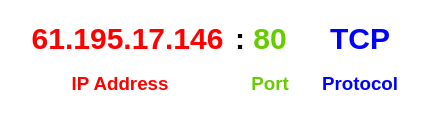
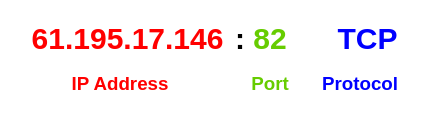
  <mxCell id="0" />
  <mxCell id="1" parent="0" />
  <mxCell id="2" value="&lt;span style=&quot;font-family: &amp;#34;arial&amp;#34; , sans-serif ; font-style: normal ; letter-spacing: normal ; text-align: left ; text-indent: 0px ; text-transform: none ; word-spacing: 0px ; display: inline ; float: none&quot;&gt;&lt;font style=&quot;font-size: 40px&quot;&gt;&lt;font color=&quot;#ff0000&quot;&gt;61.195.17.146&lt;/font&gt;&lt;/font&gt;&lt;/span&gt;" style="text;html=1;strokeColor=none;fillColor=none;align=center;verticalAlign=middle;whiteSpace=wrap;rounded=0;labelBackgroundColor=none;fontColor=#000000;fontStyle=1" vertex="1" parent="1"><mxGeometry x="30" y="20" width="280" height="60" as="geometry" /></mxCell>
  <mxCell id="3" value="&lt;span style=&quot;font-family: &amp;#34;arial&amp;#34; , sans-serif ; font-style: normal ; letter-spacing: normal ; text-align: left ; text-indent: 0px ; text-transform: none ; word-spacing: 0px ; display: inline ; float: none&quot;&gt;&lt;font&gt;&lt;font color=&quot;#ff0000&quot; style=&quot;font-size: 25px&quot;&gt;IP Address&lt;/font&gt;&lt;/font&gt;&lt;/span&gt;" style="text;html=1;strokeColor=none;fillColor=none;align=center;verticalAlign=middle;whiteSpace=wrap;rounded=0;labelBackgroundColor=none;fontColor=#000000;fontStyle=1" vertex="1" parent="1"><mxGeometry x="20" y="90" width="280" height="40" as="geometry" /></mxCell>
  <mxCell id="4" value="&lt;span style=&quot;font-family: &amp;quot;arial&amp;quot; , sans-serif ; font-style: normal ; letter-spacing: normal ; text-align: left ; text-indent: 0px ; text-transform: none ; word-spacing: 0px ; display: inline ; float: none&quot;&gt;&lt;font&gt;&lt;font style=&quot;font-size: 25px&quot;&gt;Port&lt;/font&gt;&lt;/font&gt;&lt;/span&gt;" style="text;html=1;strokeColor=none;fillColor=none;align=center;verticalAlign=middle;whiteSpace=wrap;rounded=0;labelBackgroundColor=none;fontColor=#66CC00;fontStyle=1" vertex="1" parent="1"><mxGeometry x="310" y="90" width="100" height="40" as="geometry" /></mxCell>
  <mxCell id="5" value="&lt;span style=&quot;font-family: &amp;quot;arial&amp;quot; , sans-serif ; font-style: normal ; letter-spacing: normal ; text-align: left ; text-indent: 0px ; text-transform: none ; word-spacing: 0px ; display: inline ; float: none&quot;&gt;&lt;font&gt;&lt;font style=&quot;font-size: 25px&quot;&gt;Protocol&lt;/font&gt;&lt;/font&gt;&lt;/span&gt;" style="text;html=1;strokeColor=none;fillColor=none;align=center;verticalAlign=middle;whiteSpace=wrap;rounded=0;labelBackgroundColor=none;fontColor=#0000FF;fontStyle=1" vertex="1" parent="1"><mxGeometry x="410" y="90" width="140" height="40" as="geometry" /></mxCell>
- <mxCell id="6" value="&lt;span style=&quot;font-family: &amp;#34;arial&amp;#34; , sans-serif ; font-style: normal ; letter-spacing: normal ; text-align: left ; text-indent: 0px ; text-transform: none ; word-spacing: 0px ; display: inline ; float: none&quot;&gt;&lt;font style=&quot;font-size: 40px&quot;&gt;&lt;font color=&quot;#0000ff&quot;&gt;TCP&lt;/font&gt;&lt;/font&gt;&lt;/span&gt;" style="text;html=1;strokeColor=none;fillColor=none;align=center;verticalAlign=middle;whiteSpace=wrap;rounded=0;labelBackgroundColor=none;fontColor=#000000;fontStyle=1" vertex="1" parent="1"><mxGeometry x="410" y="20" width="140" height="60" as="geometry" /></mxCell>
- <mxCell id="7" value="&lt;span style=&quot;font-family: &amp;#34;arial&amp;#34; , sans-serif ; font-style: normal ; letter-spacing: normal ; text-align: left ; text-indent: 0px ; text-transform: none ; word-spacing: 0px ; display: inline ; float: none&quot;&gt;&lt;font style=&quot;font-size: 40px&quot;&gt;&lt;font color=&quot;#66cc00&quot;&gt;80&lt;/font&gt;&lt;/font&gt;&lt;/span&gt;" style="text;html=1;strokeColor=none;fillColor=none;align=center;verticalAlign=middle;whiteSpace=wrap;rounded=0;labelBackgroundColor=none;fontColor=#000000;fontStyle=1" vertex="1" parent="1"><mxGeometry x="310" y="20" width="100" height="60" as="geometry" /></mxCell>
+ <mxCell id="6" value="&lt;span style=&quot;font-family: &amp;#34;arial&amp;#34; , sans-serif ; font-style: normal ; letter-spacing: normal ; text-align: left ; text-indent: 0px ; text-transform: none ; word-spacing: 0px ; display: inline ; float: none&quot;&gt;&lt;font style=&quot;font-size: 40px&quot;&gt;&lt;font color=&quot;#0000ff&quot;&gt;TCP&lt;/font&gt;&lt;/font&gt;&lt;/span&gt;" style="text;html=1;strokeColor=none;fillColor=none;align=center;verticalAlign=middle;whiteSpace=wrap;rounded=0;labelBackgroundColor=none;fontColor=#000000;fontStyle=1" vertex="1" parent="1"><mxGeometry x="420" y="20" width="140" height="60" as="geometry" /></mxCell>
+ <mxCell id="7" value="&lt;span style=&quot;font-family: &amp;#34;arial&amp;#34; , sans-serif ; font-style: normal ; letter-spacing: normal ; text-align: left ; text-indent: 0px ; text-transform: none ; word-spacing: 0px ; display: inline ; float: none&quot;&gt;&lt;font style=&quot;font-size: 40px&quot;&gt;&lt;font color=&quot;#66cc00&quot;&gt;82&lt;/font&gt;&lt;/font&gt;&lt;/span&gt;" style="text;html=1;strokeColor=none;fillColor=none;align=center;verticalAlign=middle;whiteSpace=wrap;rounded=0;labelBackgroundColor=none;fontColor=#000000;fontStyle=1" vertex="1" parent="1"><mxGeometry x="310" y="20" width="100" height="60" as="geometry" /></mxCell>
  <mxCell id="8" value="&lt;span style=&quot;font-family: &amp;#34;arial&amp;#34; , sans-serif ; font-style: normal ; letter-spacing: normal ; text-align: left ; text-indent: 0px ; text-transform: none ; word-spacing: 0px ; display: inline ; float: none&quot;&gt;&lt;font style=&quot;font-size: 40px&quot;&gt;:&lt;/font&gt;&lt;/span&gt;" style="text;html=1;strokeColor=none;fillColor=none;align=center;verticalAlign=middle;whiteSpace=wrap;rounded=0;labelBackgroundColor=none;fontColor=#000000;fontStyle=1" vertex="1" parent="1"><mxGeometry x="300" y="20" width="40" height="60" as="geometry" /></mxCell>
